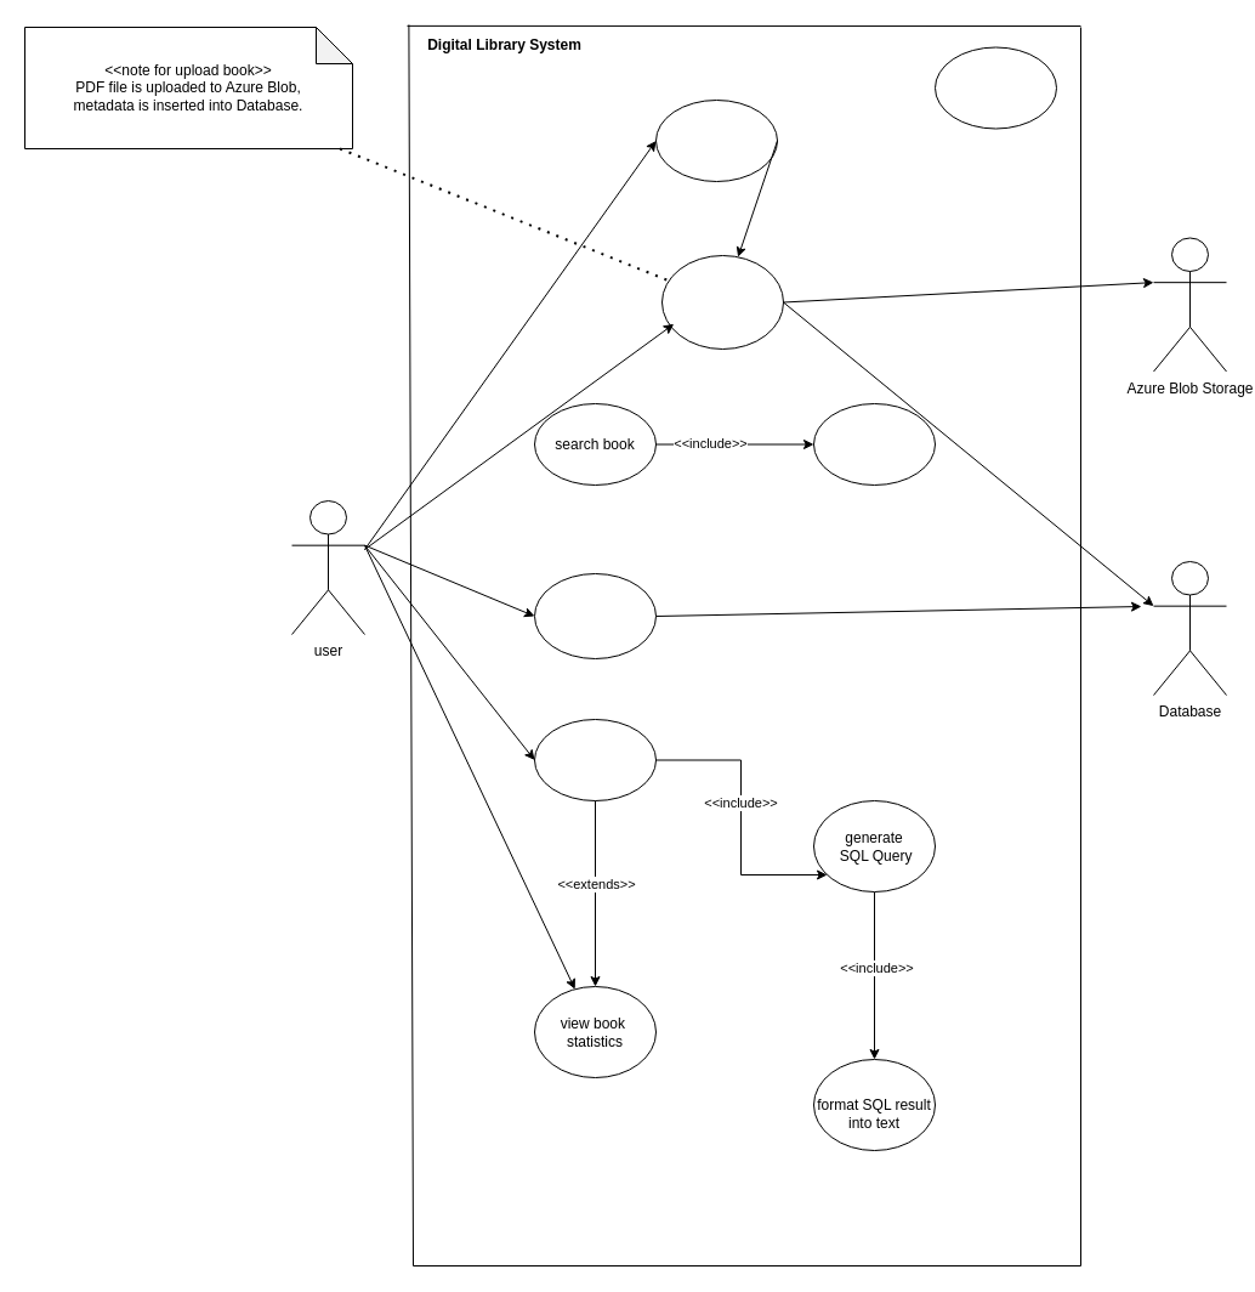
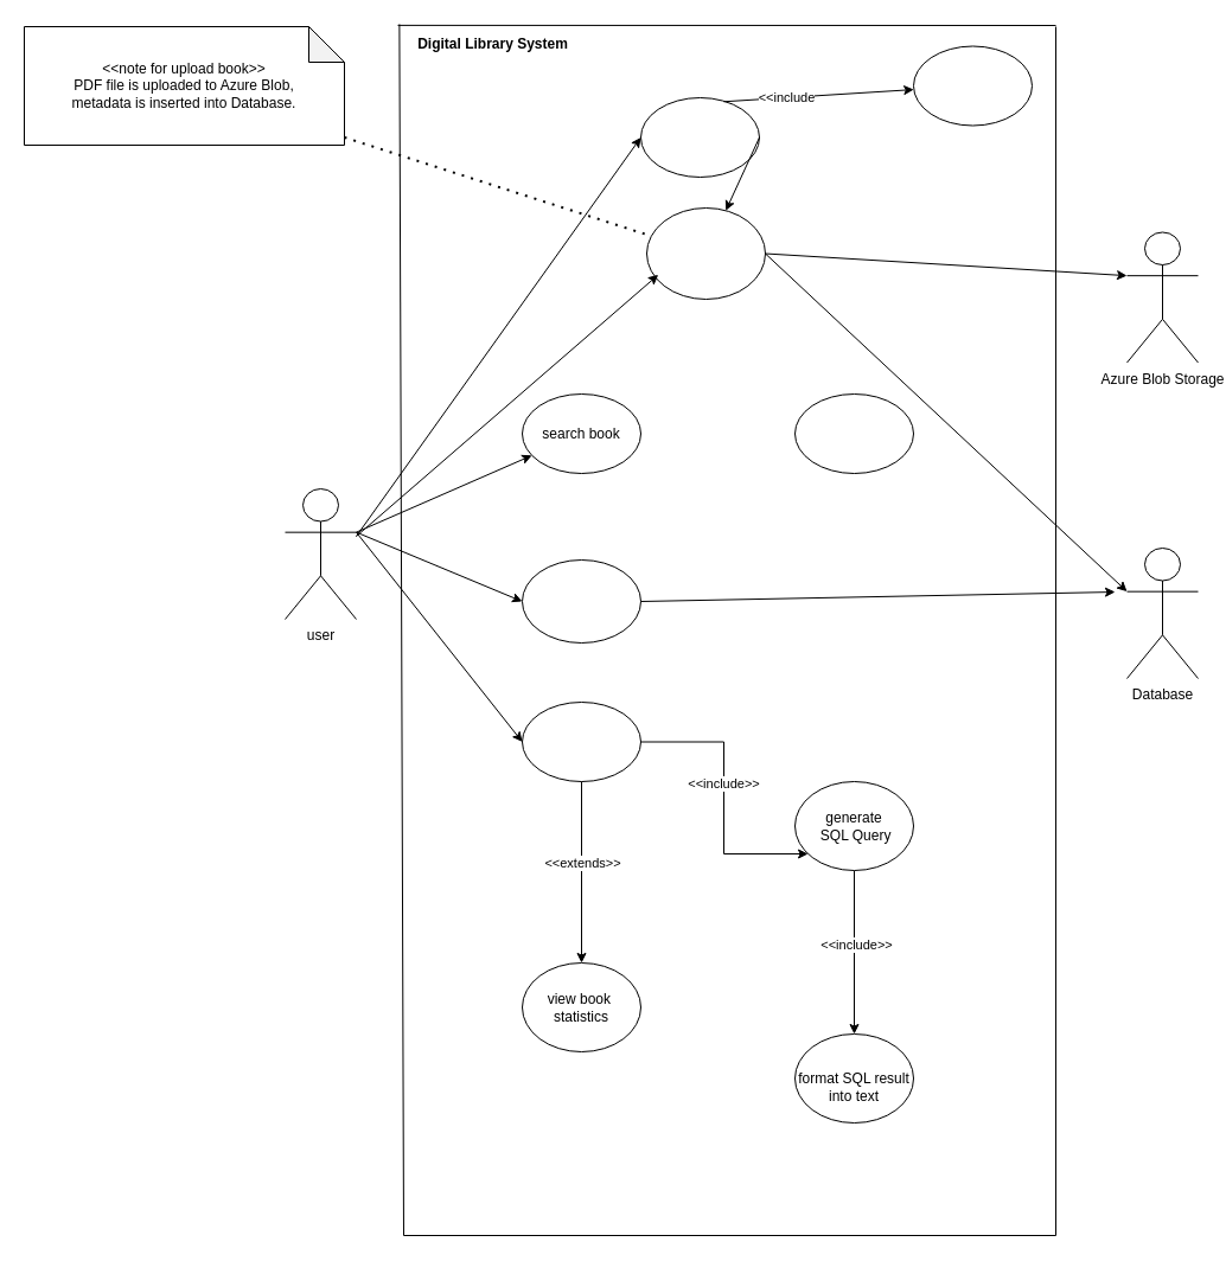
  <mxCell id="0" />
  <mxCell id="1" parent="0" />
  <mxCell id="2" value="user" style="shape=umlActor;verticalLabelPosition=bottom;verticalAlign=top;html=1;outlineConnect=0;" vertex="1" parent="1"><mxGeometry x="240" y="412" width="60" height="110" as="geometry" /></mxCell>
  <mxCell id="3" value="&lt;span style=&quot;text-wrap-mode: nowrap;&quot;&gt;search book&lt;/span&gt;" style="ellipse;whiteSpace=wrap;html=1;" vertex="1" parent="1"><mxGeometry x="440" y="332" width="100" height="67" as="geometry" /></mxCell>
  <mxCell id="4" value="&lt;font&gt;&lt;span style=&quot;caret-color: rgb(18, 18, 18); text-wrap-mode: nowrap; color: light-dark(rgb(255, 255, 255), rgb(255, 255, 255));&quot;&gt;filter book&lt;/span&gt;&lt;/font&gt;" style="ellipse;whiteSpace=wrap;html=1;" vertex="1" parent="1"><mxGeometry x="670" y="332" width="100" height="67" as="geometry" /></mxCell>
  <mxCell id="5" style="edgeStyle=orthogonalEdgeStyle;rounded=0;orthogonalLoop=1;jettySize=auto;html=1;exitX=1;exitY=0.5;exitDx=0;exitDy=0;" edge="1" parent="1" source="7" target="10"><mxGeometry relative="1" as="geometry"><Array as="points"><mxPoint x="610" y="626" /><mxPoint x="610" y="720" /></Array></mxGeometry></mxCell>
  <mxCell id="6" value="&amp;lt;&amp;lt;include&amp;gt;&amp;gt;" style="edgeLabel;html=1;align=center;verticalAlign=middle;resizable=0;points=[];" vertex="1" connectable="0" parent="5"><mxGeometry x="-0.108" y="-1" relative="1" as="geometry"><mxPoint as="offset" /></mxGeometry></mxCell>
  <mxCell id="7" value="&lt;font&gt;&lt;span style=&quot;caret-color: rgb(18, 18, 18); text-wrap-mode: nowrap; color: light-dark(rgb(255, 255, 255), rgb(255, 255, 255));&quot;&gt;ask AI Librarian&lt;/span&gt;&lt;/font&gt;" style="ellipse;whiteSpace=wrap;html=1;" vertex="1" parent="1"><mxGeometry x="440" y="592" width="100" height="67" as="geometry" /></mxCell>
  <mxCell id="8" style="edgeStyle=orthogonalEdgeStyle;rounded=0;orthogonalLoop=1;jettySize=auto;html=1;exitX=0.5;exitY=1;exitDx=0;exitDy=0;entryX=0.5;entryY=0;entryDx=0;entryDy=0;" edge="1" parent="1" source="10" target="27"><mxGeometry relative="1" as="geometry" /></mxCell>
  <mxCell id="9" value="&amp;lt;&amp;lt;include&amp;gt;&amp;gt;" style="edgeLabel;html=1;align=center;verticalAlign=middle;resizable=0;points=[];" vertex="1" connectable="0" parent="8"><mxGeometry x="-0.117" y="1" relative="1" as="geometry"><mxPoint y="1" as="offset" /></mxGeometry></mxCell>
  <mxCell id="10" value="&lt;span style=&quot;caret-color: rgb(255, 255, 255); font-family: Helvetica; font-size: 12px; font-style: normal; font-variant-caps: normal; font-weight: 400; letter-spacing: normal; text-indent: 0px; text-transform: none; white-space: nowrap; word-spacing: 0px; -webkit-text-stroke-width: 0px; text-decoration: none; float: none; color: light-dark(rgb(0, 0, 0), rgb(255, 255, 255)); display: inline !important;&quot;&gt;generate&lt;/span&gt;&lt;div&gt;&lt;span style=&quot;caret-color: rgb(255, 255, 255); font-family: Helvetica; font-size: 12px; font-style: normal; font-variant-caps: normal; font-weight: 400; letter-spacing: normal; text-indent: 0px; text-transform: none; white-space: nowrap; word-spacing: 0px; -webkit-text-stroke-width: 0px; text-decoration: none; float: none; color: light-dark(rgb(0, 0, 0), rgb(255, 255, 255)); display: inline !important;&quot;&gt;&amp;nbsp;SQL Query&lt;/span&gt;&lt;/div&gt;" style="ellipse;whiteSpace=wrap;html=1;align=center;" vertex="1" parent="1"><mxGeometry x="670" y="659" width="100" height="75" as="geometry" /></mxCell>
  <mxCell id="11" value="&lt;span style=&quot;caret-color: rgb(255, 255, 255); font-family: Helvetica; font-size: 12px; font-style: normal; font-variant-caps: normal; font-weight: 400; letter-spacing: normal; text-align: center; text-indent: 0px; text-transform: none; white-space: nowrap; word-spacing: 0px; -webkit-text-stroke-width: 0px; text-decoration: none; float: none; color: light-dark(rgb(255, 255, 255), rgb(255, 255, 255)); display: inline !important;&quot;&gt;view authors&lt;/span&gt;" style="ellipse;whiteSpace=wrap;html=1;" vertex="1" parent="1"><mxGeometry x="440" y="472" width="100" height="70" as="geometry" /></mxCell>
- <mxCell id="12" style="edgeStyle=orthogonalEdgeStyle;rounded=0;orthogonalLoop=1;jettySize=auto;html=1;exitX=1;exitY=0.5;exitDx=0;exitDy=0;" edge="1" parent="1" source="3" target="4"><mxGeometry relative="1" as="geometry"><mxPoint x="670" y="425" as="targetPoint" /></mxGeometry></mxCell>
- <mxCell id="13" value="&amp;lt;&amp;lt;include&amp;gt;&amp;gt;" style="edgeLabel;html=1;align=center;verticalAlign=middle;resizable=0;points=[];" vertex="1" connectable="0" parent="12"><mxGeometry x="-0.316" y="1" relative="1" as="geometry"><mxPoint as="offset" /></mxGeometry></mxCell>
  <mxCell id="14" value="" style="endArrow=none;html=1;rounded=0;entryX=-0.024;entryY=-0.067;entryDx=0;entryDy=0;entryPerimeter=0;" edge="1" parent="1" target="21"><mxGeometry width="50" height="50" relative="1" as="geometry"><mxPoint x="340" y="1042" as="sourcePoint" /><mxPoint x="340" y="272" as="targetPoint" /></mxGeometry></mxCell>
  <mxCell id="15" value="" style="endArrow=none;html=1;rounded=0;" edge="1" parent="1"><mxGeometry width="50" height="50" relative="1" as="geometry"><mxPoint x="890" y="21" as="sourcePoint" /><mxPoint x="335" y="20.89" as="targetPoint" /></mxGeometry></mxCell>
  <mxCell id="16" value="" style="endArrow=none;html=1;rounded=0;" edge="1" parent="1"><mxGeometry width="50" height="50" relative="1" as="geometry"><mxPoint x="340" y="1042" as="sourcePoint" /><mxPoint x="890" y="1042" as="targetPoint" /></mxGeometry></mxCell>
  <mxCell id="17" value="" style="endArrow=none;html=1;rounded=0;" edge="1" parent="1"><mxGeometry width="50" height="50" relative="1" as="geometry"><mxPoint x="890" y="1042" as="sourcePoint" /><mxPoint x="890" y="22" as="targetPoint" /></mxGeometry></mxCell>
- <mxCell id="18" value="" style="endArrow=classic;html=1;rounded=0;exitX=1;exitY=0.333;exitDx=0;exitDy=0;exitPerimeter=0;" edge="1" parent="1" source="2" target="35"><mxGeometry width="50" height="50" relative="1" as="geometry"><mxPoint x="600" y="602" as="sourcePoint" /><mxPoint x="650" y="552" as="targetPoint" /></mxGeometry></mxCell>
+ <mxCell id="18" value="" style="endArrow=classic;html=1;rounded=0;exitX=1;exitY=0.333;exitDx=0;exitDy=0;exitPerimeter=0;" edge="1" parent="1" source="2" target="3"><mxGeometry width="50" height="50" relative="1" as="geometry"><mxPoint x="600" y="602" as="sourcePoint" /><mxPoint x="650" y="552" as="targetPoint" /></mxGeometry></mxCell>
  <mxCell id="19" value="" style="endArrow=classic;html=1;rounded=0;exitX=1;exitY=0.333;exitDx=0;exitDy=0;exitPerimeter=0;entryX=0;entryY=0.5;entryDx=0;entryDy=0;" edge="1" parent="1" source="2" target="7"><mxGeometry width="50" height="50" relative="1" as="geometry"><mxPoint x="260" y="527" as="sourcePoint" /><mxPoint x="408" y="462" as="targetPoint" /></mxGeometry></mxCell>
  <mxCell id="20" value="" style="endArrow=classic;html=1;rounded=0;entryX=0;entryY=0.5;entryDx=0;entryDy=0;exitX=1;exitY=0.333;exitDx=0;exitDy=0;exitPerimeter=0;" edge="1" parent="1" source="2" target="11"><mxGeometry width="50" height="50" relative="1" as="geometry"><mxPoint x="300" y="452" as="sourcePoint" /><mxPoint x="468" y="404" as="targetPoint" /></mxGeometry></mxCell>
  <mxCell id="21" value="&lt;b&gt;Digital Library System&lt;/b&gt;" style="text;html=1;align=center;verticalAlign=middle;resizable=0;points=[];autosize=1;strokeColor=none;fillColor=none;" vertex="1" parent="1"><mxGeometry x="340" y="22" width="150" height="30" as="geometry" /></mxCell>
  <mxCell id="22" value="Azure Blob Storage" style="shape=umlActor;verticalLabelPosition=bottom;verticalAlign=top;html=1;outlineConnect=0;" vertex="1" parent="1"><mxGeometry x="950" y="195.5" width="60" height="110" as="geometry" /></mxCell>
  <mxCell id="23" value="Database" style="shape=umlActor;verticalLabelPosition=bottom;verticalAlign=top;html=1;outlineConnect=0;" vertex="1" parent="1"><mxGeometry x="950" y="462" width="60" height="110" as="geometry" /></mxCell>
- <mxCell id="24" value="&lt;span style=&quot;caret-color: rgb(255, 255, 255); font-family: Helvetica; font-size: 12px; font-style: normal; font-variant-caps: normal; font-weight: 400; letter-spacing: normal; text-align: center; text-indent: 0px; text-transform: none; white-space: nowrap; word-spacing: 0px; -webkit-text-stroke-width: 0px; text-decoration: none; float: none; color: light-dark(rgb(255, 255, 255), rgb(255, 255, 255)); display: inline !important;&quot;&gt;upload book&lt;/span&gt;" style="ellipse;whiteSpace=wrap;html=1;" vertex="1" parent="1"><mxGeometry x="545" y="210" width="100" height="77" as="geometry" /></mxCell>
+ <mxCell id="24" value="&lt;span style=&quot;caret-color: rgb(255, 255, 255); font-family: Helvetica; font-size: 12px; font-style: normal; font-variant-caps: normal; font-weight: 400; letter-spacing: normal; text-align: center; text-indent: 0px; text-transform: none; white-space: nowrap; word-spacing: 0px; -webkit-text-stroke-width: 0px; text-decoration: none; float: none; color: light-dark(rgb(255, 255, 255), rgb(255, 255, 255)); display: inline !important;&quot;&gt;upload book&lt;/span&gt;" style="ellipse;whiteSpace=wrap;html=1;" vertex="1" parent="1"><mxGeometry x="545" y="175" width="100" height="77" as="geometry" /></mxCell>
  <mxCell id="25" value="&lt;span style=&quot;caret-color: rgb(255, 255, 255); font-family: Helvetica; font-size: 12px; font-style: normal; font-variant-caps: normal; font-weight: 400; letter-spacing: normal; text-align: center; text-indent: 0px; text-transform: none; white-space: nowrap; word-spacing: 0px; -webkit-text-stroke-width: 0px; text-decoration: none; float: none; color: light-dark(rgb(255, 255, 255), rgb(255, 255, 255)); display: inline !important;&quot;&gt;download book&lt;/span&gt;" style="ellipse;whiteSpace=wrap;html=1;" vertex="1" parent="1"><mxGeometry x="540" y="82" width="100" height="67" as="geometry" /></mxCell>
  <mxCell id="26" value="" style="endArrow=classic;html=1;rounded=0;entryX=0.097;entryY=0.732;entryDx=0;entryDy=0;entryPerimeter=0;" edge="1" parent="1" target="24"><mxGeometry width="50" height="50" relative="1" as="geometry"><mxPoint x="300" y="452" as="sourcePoint" /><mxPoint x="430" y="265.5" as="targetPoint" /></mxGeometry></mxCell>
  <mxCell id="27" value="&lt;div&gt;&lt;font&gt;&lt;span style=&quot;caret-color: rgb(18, 18, 18); text-wrap-mode: nowrap; color: light-dark(rgb(0, 0, 0), rgb(255, 255, 255));&quot;&gt;&lt;br&gt;&lt;/span&gt;&lt;/font&gt;&lt;/div&gt;&lt;font&gt;&lt;span style=&quot;caret-color: rgb(18, 18, 18); text-wrap-mode: nowrap; color: light-dark(rgb(0, 0, 0), rgb(255, 255, 255));&quot;&gt;&amp;nbsp;format SQL result&amp;nbsp;&lt;/span&gt;&lt;/font&gt;&lt;div&gt;&lt;font&gt;&lt;span style=&quot;caret-color: rgb(18, 18, 18); text-wrap-mode: nowrap; color: light-dark(rgb(0, 0, 0), rgb(255, 255, 255));&quot;&gt;into text&lt;/span&gt;&lt;/font&gt;&lt;/div&gt;" style="ellipse;whiteSpace=wrap;html=1;align=center;" vertex="1" parent="1"><mxGeometry x="670" y="872" width="100" height="75" as="geometry" /></mxCell>
  <mxCell id="28" value="" style="endArrow=classic;html=1;rounded=0;exitX=1;exitY=0.5;exitDx=0;exitDy=0;" edge="1" parent="1" source="25" target="24"><mxGeometry width="50" height="50" relative="1" as="geometry"><mxPoint x="720" y="202" as="sourcePoint" /><mxPoint x="770" y="152" as="targetPoint" /></mxGeometry></mxCell>
  <mxCell id="29" value="" style="endArrow=classic;html=1;rounded=0;entryX=0;entryY=0.333;entryDx=0;entryDy=0;entryPerimeter=0;exitX=1;exitY=0.5;exitDx=0;exitDy=0;" edge="1" parent="1" source="24" target="22"><mxGeometry width="50" height="50" relative="1" as="geometry"><mxPoint x="640" y="302" as="sourcePoint" /><mxPoint x="690" as="targetPoint" y="252" /></mxGeometry></mxCell>
  <mxCell id="30" value="" style="endArrow=classic;html=1;rounded=0;exitX=1;exitY=0.5;exitDx=0;exitDy=0;" edge="1" parent="1" source="11"><mxGeometry width="50" height="50" relative="1" as="geometry"><mxPoint x="690" y="532" as="sourcePoint" /><mxPoint x="940" y="499" as="targetPoint" /></mxGeometry></mxCell>
  <mxCell id="31" value="" style="endArrow=classic;html=1;rounded=0;entryX=0;entryY=0.333;entryDx=0;entryDy=0;entryPerimeter=0;exitX=1;exitY=0.5;exitDx=0;exitDy=0;" edge="1" parent="1" source="24" target="23"><mxGeometry width="50" height="50" relative="1" as="geometry"><mxPoint x="670" y="302" as="sourcePoint" /><mxPoint x="720" as="targetPoint" y="252" /></mxGeometry></mxCell>
  <mxCell id="32" value="&lt;div&gt;&amp;lt;&amp;lt;note for upload book&amp;gt;&amp;gt;&lt;/div&gt;&lt;div&gt;PDF file is uploaded to Azure Blob,&lt;/div&gt;&lt;div&gt;metadata is inserted into Database.&lt;/div&gt;" style="shape=note;whiteSpace=wrap;html=1;backgroundOutline=1;darkOpacity=0.05;" vertex="1" parent="1"><mxGeometry x="20" y="22" width="270" height="100" as="geometry" /></mxCell>
  <mxCell id="33" value="" style="endArrow=none;dashed=1;html=1;dashPattern=1 3;strokeWidth=2;rounded=0;" edge="1" parent="1" source="32" target="24"><mxGeometry width="50" height="50" relative="1" as="geometry"><mxPoint x="210" y="232" as="sourcePoint" /><mxPoint x="260" y="182" as="targetPoint" /></mxGeometry></mxCell>
  <mxCell id="34" value="" style="endArrow=classic;html=1;rounded=0;entryX=0;entryY=0.5;entryDx=0;entryDy=0;" edge="1" parent="1" target="25"><mxGeometry width="50" height="50" relative="1" as="geometry"><mxPoint x="300" y="452" as="sourcePoint" /><mxPoint x="350" y="372" as="targetPoint" /></mxGeometry></mxCell>
  <mxCell id="35" value="&lt;span style=&quot;color: light-dark(rgb(0, 0, 0), rgb(255, 255, 255));&quot;&gt;&lt;font&gt;&lt;span style=&quot;caret-color: rgb(18, 18, 18); text-wrap-mode: nowrap;&quot;&gt;view boo&lt;/span&gt;&lt;/font&gt;&lt;span style=&quot;caret-color: rgb(222, 222, 222); white-space: nowrap;&quot;&gt;k&amp;nbsp;&lt;/span&gt;&lt;/span&gt;&lt;div&gt;&lt;span style=&quot;caret-color: rgb(222, 222, 222); white-space: nowrap; color: light-dark(rgb(0, 0, 0), rgb(255, 255, 255));&quot;&gt;statistics&lt;/span&gt;&lt;/div&gt;" style="ellipse;whiteSpace=wrap;html=1;align=center;" vertex="1" parent="1"><mxGeometry x="440" y="812" width="100" height="75" as="geometry" /></mxCell>
  <mxCell id="36" value="" style="endArrow=classic;html=1;rounded=0;exitX=0.5;exitY=1;exitDx=0;exitDy=0;" edge="1" parent="1" source="7" target="35"><mxGeometry width="50" height="50" relative="1" as="geometry"><mxPoint x="510" y="762" as="sourcePoint" /><mxPoint x="560" y="712" as="targetPoint" /></mxGeometry></mxCell>
  <mxCell id="37" value="&amp;lt;&amp;lt;extends&amp;gt;&amp;gt;" style="edgeLabel;html=1;align=center;verticalAlign=middle;resizable=0;points=[];" vertex="1" connectable="0" parent="36"><mxGeometry x="-0.106" relative="1" as="geometry"><mxPoint as="offset" /></mxGeometry></mxCell>
  <mxCell id="38" value="&lt;span style=&quot;caret-color: rgb(255, 255, 255); font-family: Helvetica; font-size: 12px; font-style: normal; font-variant-caps: normal; font-weight: 400; letter-spacing: normal; text-align: center; text-indent: 0px; text-transform: none; white-space: nowrap; word-spacing: 0px; -webkit-text-stroke-width: 0px; text-decoration: none; float: none; color: light-dark(rgb(255, 255, 255), rgb(255, 255, 255)); display: inline !important;&quot;&gt;generate&lt;/span&gt;&lt;div&gt;&lt;font&gt;&lt;span style=&quot;caret-color: rgb(18, 18, 18); text-wrap-mode: nowrap; color: light-dark(rgb(255, 255, 255), rgb(255, 255, 255));&quot;&gt;secure link[SAS]&lt;/span&gt;&lt;/font&gt;&lt;/div&gt;" style="ellipse;whiteSpace=wrap;html=1;" vertex="1" parent="1"><mxGeometry x="770" y="38.5" width="100" height="67" as="geometry" /></mxCell>
+ <mxCell id="39" value="" style="endArrow=classic;html=1;rounded=0;exitX=0.699;exitY=0.049;exitDx=0;exitDy=0;exitPerimeter=0;" edge="1" parent="1" source="25" target="38"><mxGeometry width="50" height="50" relative="1" as="geometry"><mxPoint x="620" y="92" as="sourcePoint" /><mxPoint x="670" y="42" as="targetPoint" /></mxGeometry></mxCell>
+ <mxCell id="40" value="&amp;lt;&amp;lt;include" style="edgeLabel;html=1;align=center;verticalAlign=middle;resizable=0;points=[];" vertex="1" connectable="0" parent="39"><mxGeometry x="-0.339" relative="1" as="geometry"><mxPoint as="offset" /></mxGeometry></mxCell>
